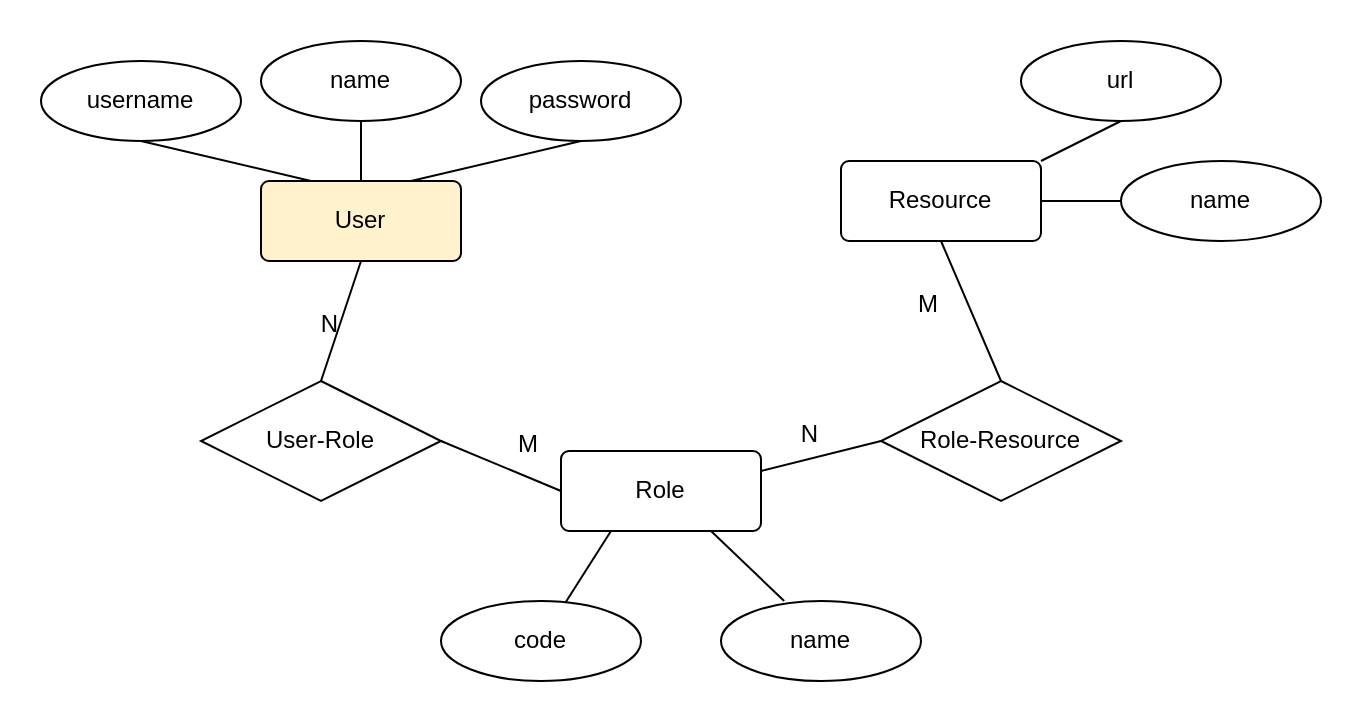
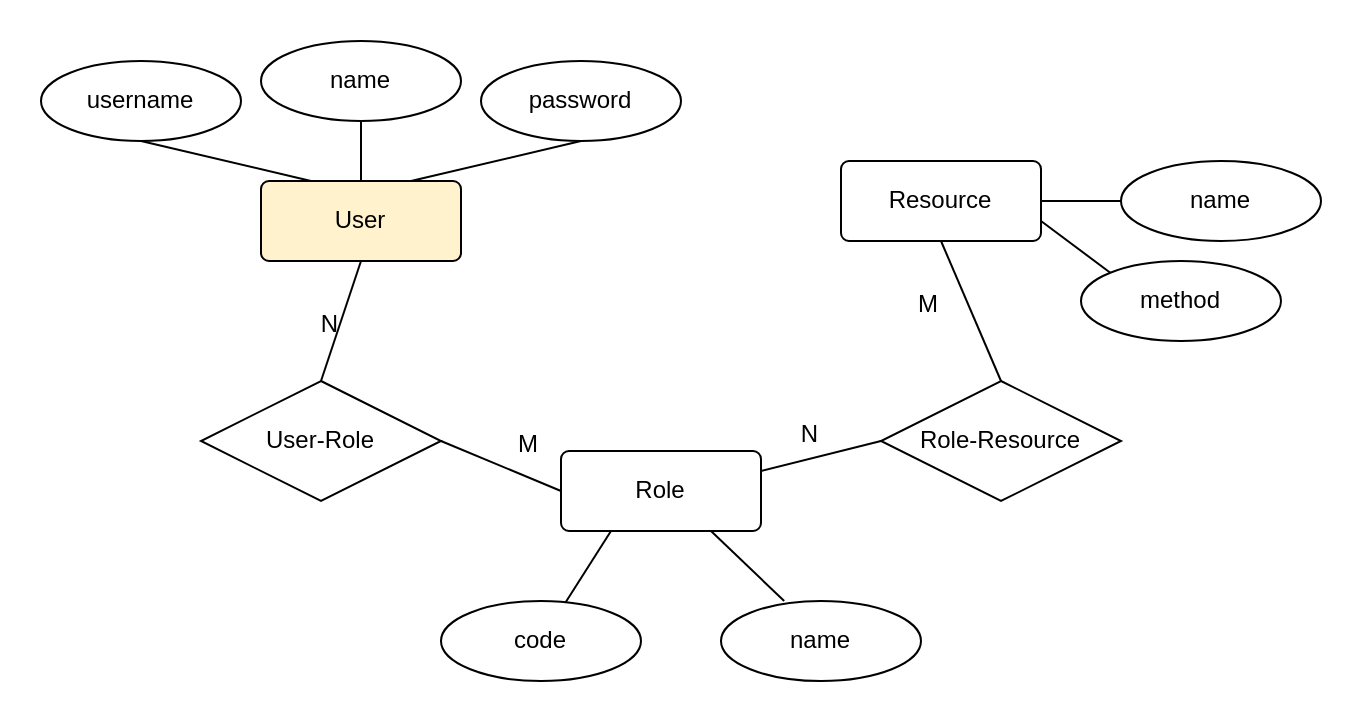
  <mxCell id="0" />
  <mxCell id="1" parent="0" />
  <mxCell id="2" value="User" style="rounded=1;arcSize=10;whiteSpace=wrap;html=1;align=center;fillColor=#fff2cc;" vertex="1" parent="1"><mxGeometry x="130" y="90" width="100" height="40" as="geometry" /></mxCell>
  <mxCell id="3" value="username" style="ellipse;whiteSpace=wrap;html=1;align=center;" vertex="1" parent="1"><mxGeometry x="20" y="30" width="100" height="40" as="geometry" /></mxCell>
  <mxCell id="4" value="name" style="ellipse;whiteSpace=wrap;html=1;align=center;" vertex="1" parent="1"><mxGeometry x="130" y="20" width="100" height="40" as="geometry" /></mxCell>
  <mxCell id="5" value="password" style="ellipse;whiteSpace=wrap;html=1;align=center;" vertex="1" parent="1"><mxGeometry x="240" y="30" width="100" height="40" as="geometry" /></mxCell>
  <mxCell id="6" value="" style="endArrow=none;html=1;rounded=0;exitX=0.5;exitY=1;exitDx=0;exitDy=0;entryX=0.25;entryY=0;entryDx=0;entryDy=0;" edge="1" parent="1" source="3" target="2"><mxGeometry relative="1" as="geometry"><mxPoint x="290" y="50" as="sourcePoint" /><mxPoint x="450" y="50" as="targetPoint" /></mxGeometry></mxCell>
  <mxCell id="7" value="" style="endArrow=none;html=1;rounded=0;exitX=0.5;exitY=1;exitDx=0;exitDy=0;entryX=0.5;entryY=0;entryDx=0;entryDy=0;" edge="1" parent="1" source="4" target="2"><mxGeometry relative="1" as="geometry"><mxPoint x="30" y="60" as="sourcePoint" /><mxPoint x="125" y="100" as="targetPoint" /></mxGeometry></mxCell>
  <mxCell id="8" value="" style="endArrow=none;html=1;rounded=0;exitX=0.5;exitY=1;exitDx=0;exitDy=0;entryX=0.75;entryY=0;entryDx=0;entryDy=0;" edge="1" parent="1" source="5" target="2"><mxGeometry relative="1" as="geometry"><mxPoint x="150" y="20" as="sourcePoint" /><mxPoint x="150" y="100" as="targetPoint" /></mxGeometry></mxCell>
  <mxCell id="9" value="Role" style="rounded=1;arcSize=10;whiteSpace=wrap;html=1;align=center;" vertex="1" parent="1"><mxGeometry x="280" y="225" width="100" height="40" as="geometry" /></mxCell>
  <mxCell id="10" value="code" style="ellipse;whiteSpace=wrap;html=1;align=center;" vertex="1" parent="1"><mxGeometry x="220" y="300" width="100" height="40" as="geometry" /></mxCell>
  <mxCell id="11" value="name" style="ellipse;whiteSpace=wrap;html=1;align=center;" vertex="1" parent="1"><mxGeometry x="360" y="300" width="100" height="40" as="geometry" /></mxCell>
  <mxCell id="12" value="" style="endArrow=none;html=1;rounded=0;exitX=0.25;exitY=1;exitDx=0;exitDy=0;" edge="1" parent="1" source="9" target="10"><mxGeometry relative="1" as="geometry"><mxPoint x="270" y="60" as="sourcePoint" /><mxPoint x="175" y="100" as="targetPoint" /></mxGeometry></mxCell>
  <mxCell id="13" value="" style="endArrow=none;html=1;rounded=0;exitX=0.75;exitY=1;exitDx=0;exitDy=0;entryX=0.316;entryY=0;entryDx=0;entryDy=0;entryPerimeter=0;" edge="1" parent="1" source="9" target="11"><mxGeometry relative="1" as="geometry"><mxPoint x="315" y="275" as="sourcePoint" /><mxPoint x="292" y="311" as="targetPoint" /></mxGeometry></mxCell>
  <mxCell id="14" value="User-Role" style="shape=rhombus;perimeter=rhombusPerimeter;whiteSpace=wrap;html=1;align=center;" vertex="1" parent="1"><mxGeometry x="100" y="190" width="120" height="60" as="geometry" /></mxCell>
  <mxCell id="15" value="" style="endArrow=none;html=1;rounded=0;exitX=0.5;exitY=1;exitDx=0;exitDy=0;entryX=0.5;entryY=0;entryDx=0;entryDy=0;" edge="1" parent="1" source="2" target="14"><mxGeometry relative="1" as="geometry"><mxPoint x="290" y="150" as="sourcePoint" /><mxPoint x="450" y="150" as="targetPoint" /></mxGeometry></mxCell>
  <mxCell id="16" value="N" style="resizable=0;html=1;whiteSpace=wrap;align=right;verticalAlign=bottom;" connectable="0" vertex="1" parent="15"><mxGeometry x="1" relative="1" as="geometry"><mxPoint x="10" y="-20" as="offset" /></mxGeometry></mxCell>
  <mxCell id="17" value="" style="endArrow=none;html=1;rounded=0;exitX=0;exitY=0.5;exitDx=0;exitDy=0;entryX=1;entryY=0.5;entryDx=0;entryDy=0;" edge="1" parent="1" source="9" target="14"><mxGeometry relative="1" as="geometry"><mxPoint x="150" y="140" as="sourcePoint" /><mxPoint x="130" y="210" as="targetPoint" /></mxGeometry></mxCell>
  <mxCell id="18" value="M" style="resizable=0;html=1;whiteSpace=wrap;align=right;verticalAlign=bottom;" connectable="0" vertex="1" parent="17"><mxGeometry x="1" relative="1" as="geometry"><mxPoint x="50" y="10" as="offset" /></mxGeometry></mxCell>
  <mxCell id="19" value="Resource" style="rounded=1;arcSize=10;whiteSpace=wrap;html=1;align=center;" vertex="1" parent="1"><mxGeometry x="420" y="80" width="100" height="40" as="geometry" /></mxCell>
- <mxCell id="20" value="url" style="ellipse;whiteSpace=wrap;html=1;align=center;" vertex="1" parent="1"><mxGeometry x="510" y="20" width="100" height="40" as="geometry" /></mxCell>
  <mxCell id="21" value="name" style="ellipse;whiteSpace=wrap;html=1;align=center;" vertex="1" parent="1"><mxGeometry x="560" y="80" width="100" height="40" as="geometry" /></mxCell>
- <mxCell id="23" value="" style="endArrow=none;html=1;rounded=0;exitX=0.5;exitY=1;exitDx=0;exitDy=0;entryX=1;entryY=0;entryDx=0;entryDy=0;" edge="1" parent="1" source="20" target="19"><mxGeometry relative="1" as="geometry"><mxPoint x="270" y="60" as="sourcePoint" /><mxPoint x="175" y="100" as="targetPoint" /></mxGeometry></mxCell>
+ <mxCell id="22" value="method" style="ellipse;whiteSpace=wrap;html=1;align=center;" vertex="1" parent="1"><mxGeometry x="540" y="130" width="100" height="40" as="geometry" /></mxCell>
  <mxCell id="24" value="" style="endArrow=none;html=1;rounded=0;exitX=0;exitY=0.5;exitDx=0;exitDy=0;entryX=1;entryY=0.5;entryDx=0;entryDy=0;" edge="1" parent="1" source="21" target="19"><mxGeometry relative="1" as="geometry"><mxPoint x="650" y="50" as="sourcePoint" /><mxPoint x="600" y="90" as="targetPoint" /></mxGeometry></mxCell>
+ <mxCell id="25" value="" style="endArrow=none;html=1;rounded=0;exitX=0;exitY=0;exitDx=0;exitDy=0;entryX=1;entryY=0.75;entryDx=0;entryDy=0;" edge="1" parent="1" source="22" target="19"><mxGeometry relative="1" as="geometry"><mxPoint x="650" y="110" as="sourcePoint" /><mxPoint x="600" y="110" as="targetPoint" /></mxGeometry></mxCell>
  <mxCell id="26" value="Role-Resource" style="shape=rhombus;perimeter=rhombusPerimeter;whiteSpace=wrap;html=1;align=center;" vertex="1" parent="1"><mxGeometry x="440" y="190" width="120" height="60" as="geometry" /></mxCell>
  <mxCell id="27" value="" style="endArrow=none;html=1;rounded=0;exitX=1;exitY=0.25;exitDx=0;exitDy=0;entryX=0;entryY=0.5;entryDx=0;entryDy=0;" edge="1" parent="1" source="9" target="26"><mxGeometry relative="1" as="geometry"><mxPoint x="290" y="150" as="sourcePoint" /><mxPoint x="450" y="150" as="targetPoint" /></mxGeometry></mxCell>
  <mxCell id="28" value="N" style="resizable=0;html=1;whiteSpace=wrap;align=right;verticalAlign=bottom;" connectable="0" vertex="1" parent="27"><mxGeometry x="1" relative="1" as="geometry"><mxPoint x="-30" y="5" as="offset" /></mxGeometry></mxCell>
  <mxCell id="29" value="" style="endArrow=none;html=1;rounded=0;exitX=0.5;exitY=0;exitDx=0;exitDy=0;entryX=0.5;entryY=1;entryDx=0;entryDy=0;" edge="1" parent="1" source="26" target="19"><mxGeometry relative="1" as="geometry"><mxPoint x="390" y="245" as="sourcePoint" /><mxPoint x="490" y="230" as="targetPoint" /></mxGeometry></mxCell>
  <mxCell id="30" value="M" style="resizable=0;html=1;whiteSpace=wrap;align=right;verticalAlign=bottom;" connectable="0" vertex="1" parent="29"><mxGeometry x="1" relative="1" as="geometry"><mxPoint y="40" as="offset" /></mxGeometry></mxCell>
